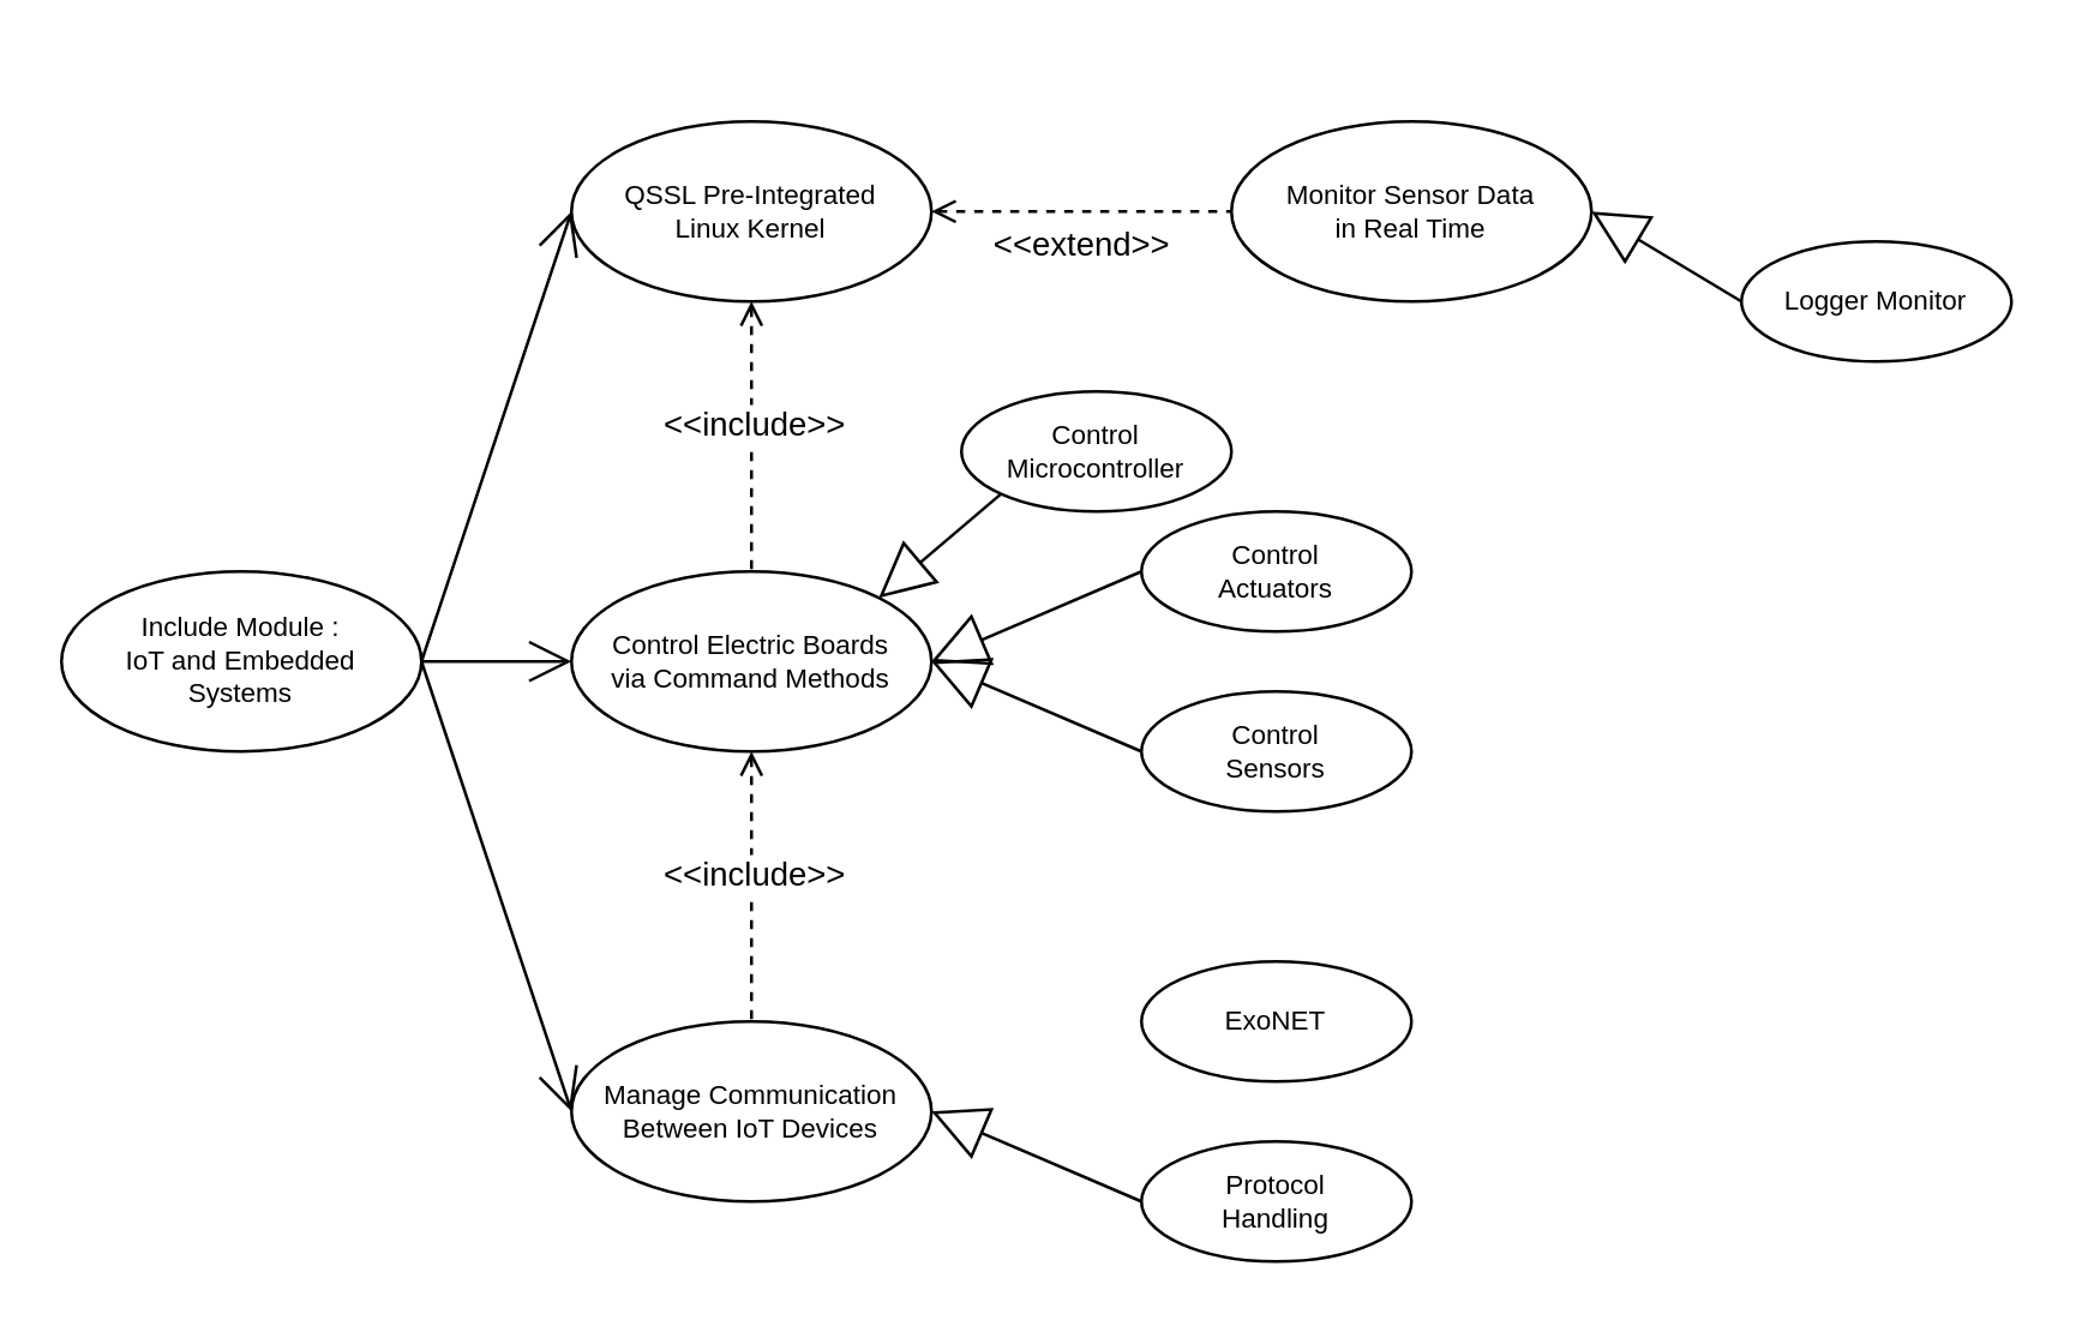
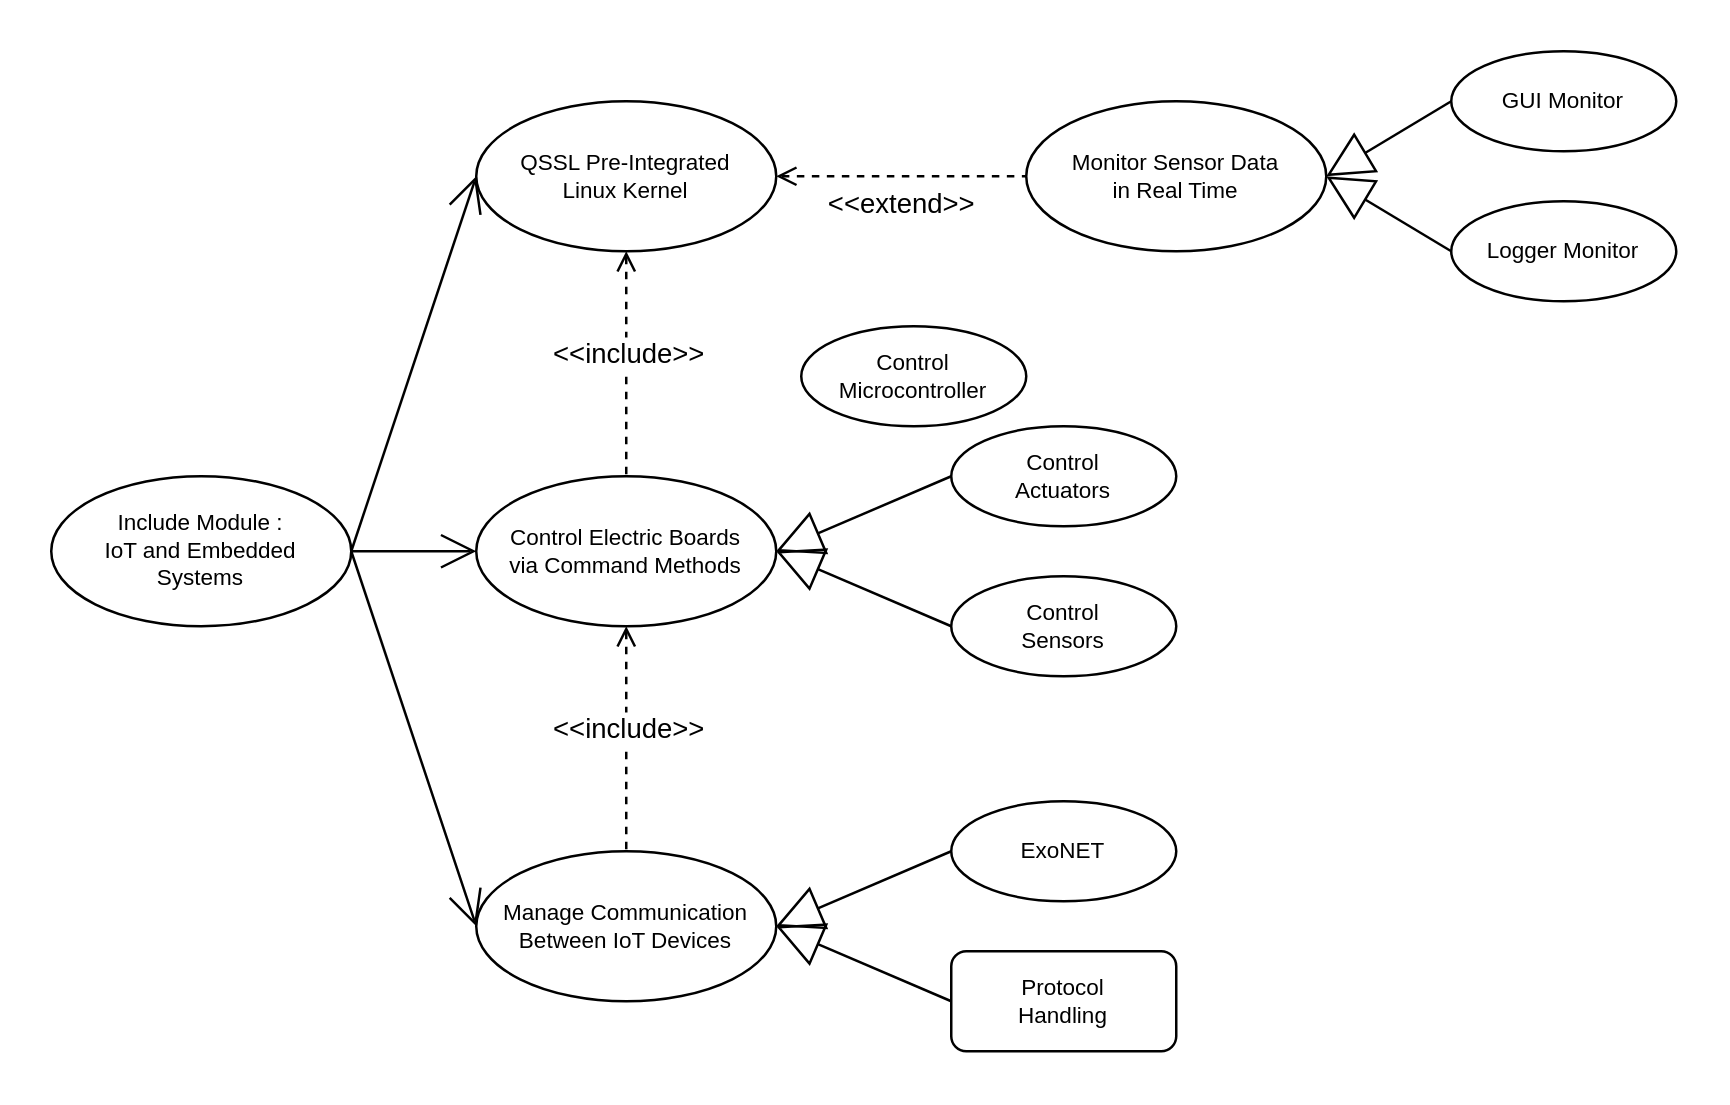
  <mxCell id="0" />
  <mxCell id="1" parent="0" />
  <mxCell id="2" value="Include Module :&lt;div&gt;IoT and Embedded&lt;/div&gt;&lt;div&gt;Systems&lt;/div&gt;" style="ellipse;whiteSpace=wrap;html=1;fontSize=9;" parent="1" vertex="1"><mxGeometry x="20" y="190" width="120" height="60" as="geometry" /></mxCell>
  <mxCell id="3" value="Monitor Sensor Data&lt;div&gt;in Real Time&lt;/div&gt;" style="ellipse;whiteSpace=wrap;html=1;fontSize=9;" parent="1" vertex="1"><mxGeometry x="410" y="40" width="120" height="60" as="geometry" /></mxCell>
  <mxCell id="4" value="Manage Communication&lt;div&gt;Between IoT Devices&lt;/div&gt;" style="ellipse;whiteSpace=wrap;html=1;fontSize=9;" parent="1" vertex="1"><mxGeometry x="190" y="340" width="120" height="60" as="geometry" /></mxCell>
  <mxCell id="5" value="Control Electric Boards&lt;div&gt;via Command Methods&lt;/div&gt;" style="ellipse;whiteSpace=wrap;html=1;fontSize=9;" parent="1" vertex="1"><mxGeometry x="190" y="190" width="120" height="60" as="geometry" /></mxCell>
  <mxCell id="6" value="Control&lt;div&gt;Microcontroller&lt;/div&gt;" style="ellipse;whiteSpace=wrap;html=1;fontSize=9;" parent="1" vertex="1"><mxGeometry x="320" y="130" width="90" height="40" as="geometry" /></mxCell>
- <mxCell id="7" value="" style="endArrow=none;endSize=16;endFill=0;html=1;rounded=0;exitX=1;exitY=0;exitDx=0;exitDy=0;entryX=0;entryY=1;entryDx=0;entryDy=0;startArrow=block;startFill=0;startSize=16;" parent="1" source="5" target="6" edge="1"><mxGeometry width="160" relative="1" as="geometry"><mxPoint x="370" y="237.5" as="sourcePoint" /><mxPoint x="410" y="202.5" as="targetPoint" /></mxGeometry></mxCell>
  <mxCell id="8" value="&lt;div&gt;Control&lt;/div&gt;&lt;div&gt;Actuators&lt;/div&gt;" style="ellipse;whiteSpace=wrap;html=1;fontSize=9;" parent="1" vertex="1"><mxGeometry x="380" y="170" width="90" height="40" as="geometry" /></mxCell>
  <mxCell id="9" value="Control&lt;div&gt;Sensors&lt;/div&gt;" style="ellipse;whiteSpace=wrap;html=1;fontSize=9;" parent="1" vertex="1"><mxGeometry x="380" y="230" width="90" height="40" as="geometry" /></mxCell>
  <mxCell id="10" value="" style="endArrow=none;endSize=16;endFill=0;html=1;rounded=0;exitX=1;exitY=0.5;exitDx=0;exitDy=0;entryX=0;entryY=0.5;entryDx=0;entryDy=0;startArrow=block;startFill=0;startSize=16;" parent="1" source="5" target="8" edge="1"><mxGeometry width="160" relative="1" as="geometry"><mxPoint x="303" y="209" as="sourcePoint" /><mxPoint x="343" y="174" as="targetPoint" /></mxGeometry></mxCell>
  <mxCell id="11" value="" style="endArrow=none;endSize=16;endFill=0;html=1;rounded=0;entryX=0;entryY=0.5;entryDx=0;entryDy=0;startArrow=block;startFill=0;startSize=16;" parent="1" target="9" edge="1"><mxGeometry width="160" relative="1" as="geometry"><mxPoint x="310" y="220" as="sourcePoint" /><mxPoint x="390" y="200" as="targetPoint" /></mxGeometry></mxCell>
  <mxCell id="12" value="QSSL Pre-Integrated&lt;div&gt;Linux Kernel&lt;/div&gt;" style="ellipse;whiteSpace=wrap;html=1;fontSize=9;" parent="1" vertex="1"><mxGeometry x="190" y="40" width="120" height="60" as="geometry" /></mxCell>
  <mxCell id="13" value="" style="html=1;verticalAlign=bottom;labelBackgroundColor=none;endArrow=none;endFill=0;dashed=1;rounded=0;entryX=0.5;entryY=0;entryDx=0;entryDy=0;exitX=0.5;exitY=1;exitDx=0;exitDy=0;startArrow=open;startFill=0;" parent="1" source="12" target="5" edge="1"><mxGeometry x="0.143" width="160" relative="1" as="geometry"><mxPoint x="249.74" y="100" as="sourcePoint" /><mxPoint x="249.74" y="190" as="targetPoint" /><mxPoint as="offset" /></mxGeometry></mxCell>
  <mxCell id="14" value="&amp;lt;&amp;lt;include&amp;gt;&amp;gt;" style="edgeLabel;html=1;align=center;verticalAlign=middle;resizable=0;points=[];" parent="13" vertex="1" connectable="0"><mxGeometry x="-0.192" y="-2" relative="1" as="geometry"><mxPoint x="2" y="4" as="offset" /></mxGeometry></mxCell>
  <mxCell id="15" value="&amp;lt;&amp;lt;extend&amp;gt;&amp;gt;" style="html=1;verticalAlign=bottom;labelBackgroundColor=none;endArrow=none;endFill=0;dashed=1;rounded=0;exitX=1;exitY=0.5;exitDx=0;exitDy=0;entryX=0;entryY=0.5;entryDx=0;entryDy=0;startArrow=open;startFill=0;" parent="1" source="12" target="3" edge="1"><mxGeometry y="-20" width="160" relative="1" as="geometry"><mxPoint x="325" y="59.71" as="sourcePoint" /><mxPoint x="395" y="59.71" as="targetPoint" /><mxPoint as="offset" /></mxGeometry></mxCell>
+ <mxCell id="16" value="GUI Monitor" style="ellipse;whiteSpace=wrap;html=1;fontSize=9;" parent="1" vertex="1"><mxGeometry x="580" y="20" width="90" height="40" as="geometry" /></mxCell>
  <mxCell id="17" value="Logger Monitor" style="ellipse;whiteSpace=wrap;html=1;fontSize=9;" parent="1" vertex="1"><mxGeometry x="580" y="80" width="90" height="40" as="geometry" /></mxCell>
+ <mxCell id="18" value="" style="endArrow=none;endSize=16;endFill=0;html=1;rounded=0;exitX=1;exitY=0.5;exitDx=0;exitDy=0;entryX=0;entryY=0.5;entryDx=0;entryDy=0;startArrow=block;startFill=0;startSize=16;" parent="1" source="3" target="16" edge="1"><mxGeometry width="160" relative="1" as="geometry"><mxPoint x="530" y="70" as="sourcePoint" /><mxPoint x="580" y="40" as="targetPoint" /></mxGeometry></mxCell>
  <mxCell id="19" value="" style="endArrow=none;endSize=16;endFill=0;html=1;rounded=0;exitX=1;exitY=0.5;exitDx=0;exitDy=0;entryX=0;entryY=0.5;entryDx=0;entryDy=0;startArrow=block;startFill=0;startSize=16;" parent="1" source="3" target="17" edge="1"><mxGeometry width="160" relative="1" as="geometry"><mxPoint x="535" y="70" as="sourcePoint" /><mxPoint x="585" y="100" as="targetPoint" /></mxGeometry></mxCell>
  <mxCell id="20" value="" style="html=1;verticalAlign=bottom;labelBackgroundColor=none;endArrow=none;endFill=0;dashed=1;rounded=0;entryX=0.5;entryY=0;entryDx=0;entryDy=0;exitX=0.5;exitY=1;exitDx=0;exitDy=0;startArrow=open;startFill=0;" parent="1" source="5" target="4" edge="1"><mxGeometry x="0.143" width="160" relative="1" as="geometry"><mxPoint x="249.74" y="250" as="sourcePoint" /><mxPoint x="249.74" y="340" as="targetPoint" /><mxPoint as="offset" /></mxGeometry></mxCell>
  <mxCell id="21" value="&amp;lt;&amp;lt;include&amp;gt;&amp;gt;" style="edgeLabel;html=1;align=center;verticalAlign=middle;resizable=0;points=[];" parent="20" vertex="1" connectable="0"><mxGeometry x="-0.192" y="-2" relative="1" as="geometry"><mxPoint x="2" y="4" as="offset" /></mxGeometry></mxCell>
  <mxCell id="22" value="ExoNET" style="ellipse;whiteSpace=wrap;html=1;fontSize=9;" parent="1" vertex="1"><mxGeometry x="380" y="320" width="90" height="40" as="geometry" /></mxCell>
- <mxCell id="23" value="Protocol&lt;div&gt;Handling&lt;/div&gt;" style="ellipse;whiteSpace=wrap;html=1;fontSize=9;" parent="1" vertex="1"><mxGeometry x="380" y="380" width="90" height="40" as="geometry" /></mxCell>
+ <mxCell id="23" value="Protocol&lt;div&gt;Handling&lt;/div&gt;" style="whiteSpace=wrap;html=1;fontSize=9;rounded=1;" parent="1" vertex="1"><mxGeometry x="380" y="380" width="90" height="40" as="geometry" /></mxCell>
+ <mxCell id="24" value="" style="endArrow=none;endSize=16;endFill=0;html=1;rounded=0;exitX=1;exitY=0.5;exitDx=0;exitDy=0;entryX=0;entryY=0.5;entryDx=0;entryDy=0;startArrow=block;startFill=0;startSize=16;" parent="1" source="4" target="22" edge="1"><mxGeometry width="160" relative="1" as="geometry"><mxPoint x="310" y="370" as="sourcePoint" /><mxPoint x="343" y="324" as="targetPoint" /></mxGeometry></mxCell>
  <mxCell id="25" value="" style="endArrow=none;endSize=16;endFill=0;html=1;rounded=0;entryX=0;entryY=0.5;entryDx=0;entryDy=0;exitX=1;exitY=0.5;exitDx=0;exitDy=0;startArrow=block;startFill=0;startSize=16;" parent="1" source="4" target="23" edge="1"><mxGeometry width="160" relative="1" as="geometry"><mxPoint x="310" y="370" as="sourcePoint" /><mxPoint x="390" y="350" as="targetPoint" /></mxGeometry></mxCell>
  <mxCell id="26" value="" style="endArrow=open;endFill=1;endSize=12;html=1;rounded=0;exitX=1;exitY=0.5;exitDx=0;exitDy=0;entryX=0;entryY=0.5;entryDx=0;entryDy=0;" parent="1" source="2" target="5" edge="1"><mxGeometry width="160" relative="1" as="geometry"><mxPoint x="140" y="219.76" as="sourcePoint" /><mxPoint x="180" y="190" as="targetPoint" /></mxGeometry></mxCell>
  <mxCell id="27" value="" style="endArrow=open;endFill=1;endSize=12;html=1;rounded=0;entryX=0;entryY=0.5;entryDx=0;entryDy=0;exitX=1;exitY=0.5;exitDx=0;exitDy=0;" parent="1" source="2" target="12" edge="1"><mxGeometry width="160" relative="1" as="geometry"><mxPoint x="150" y="230" as="sourcePoint" /><mxPoint x="200" y="230" as="targetPoint" /></mxGeometry></mxCell>
  <mxCell id="28" value="" style="endArrow=open;endFill=1;endSize=12;html=1;rounded=0;entryX=0;entryY=0.5;entryDx=0;entryDy=0;exitX=1;exitY=0.5;exitDx=0;exitDy=0;" parent="1" source="2" target="4" edge="1"><mxGeometry width="160" relative="1" as="geometry"><mxPoint x="150" y="230" as="sourcePoint" /><mxPoint x="200" y="80" as="targetPoint" /></mxGeometry></mxCell>
